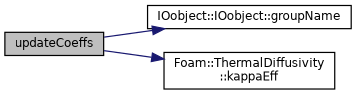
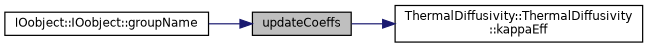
  digraph {
    rankdir=LR
    node [color=black fontname=Helvetica fontsize=10 shape=record]
    edge [color=midnightblue fontname=Helvetica fontsize=10 labelfontname=Helvetica labelfontsize=10 style=solid]
    n1 [fillcolor=grey75 fontcolor=black height=0.2 label=updateCoeffs style=filled width=0.4]
    n2 [height=0.2 label="IOobject::IOobject::groupName" width=0.4]
-   n3 [height=0.2 label="Foam::ThermalDiffusivity\l::kappaEff" width=0.4]
-   n1 -> n2
+   n3 [height=0.2 label="ThermalDiffusivity::ThermalDiffusivity\l::kappaEff" width=0.4]
+   n2 -> n1
    n1 -> n3
  }
